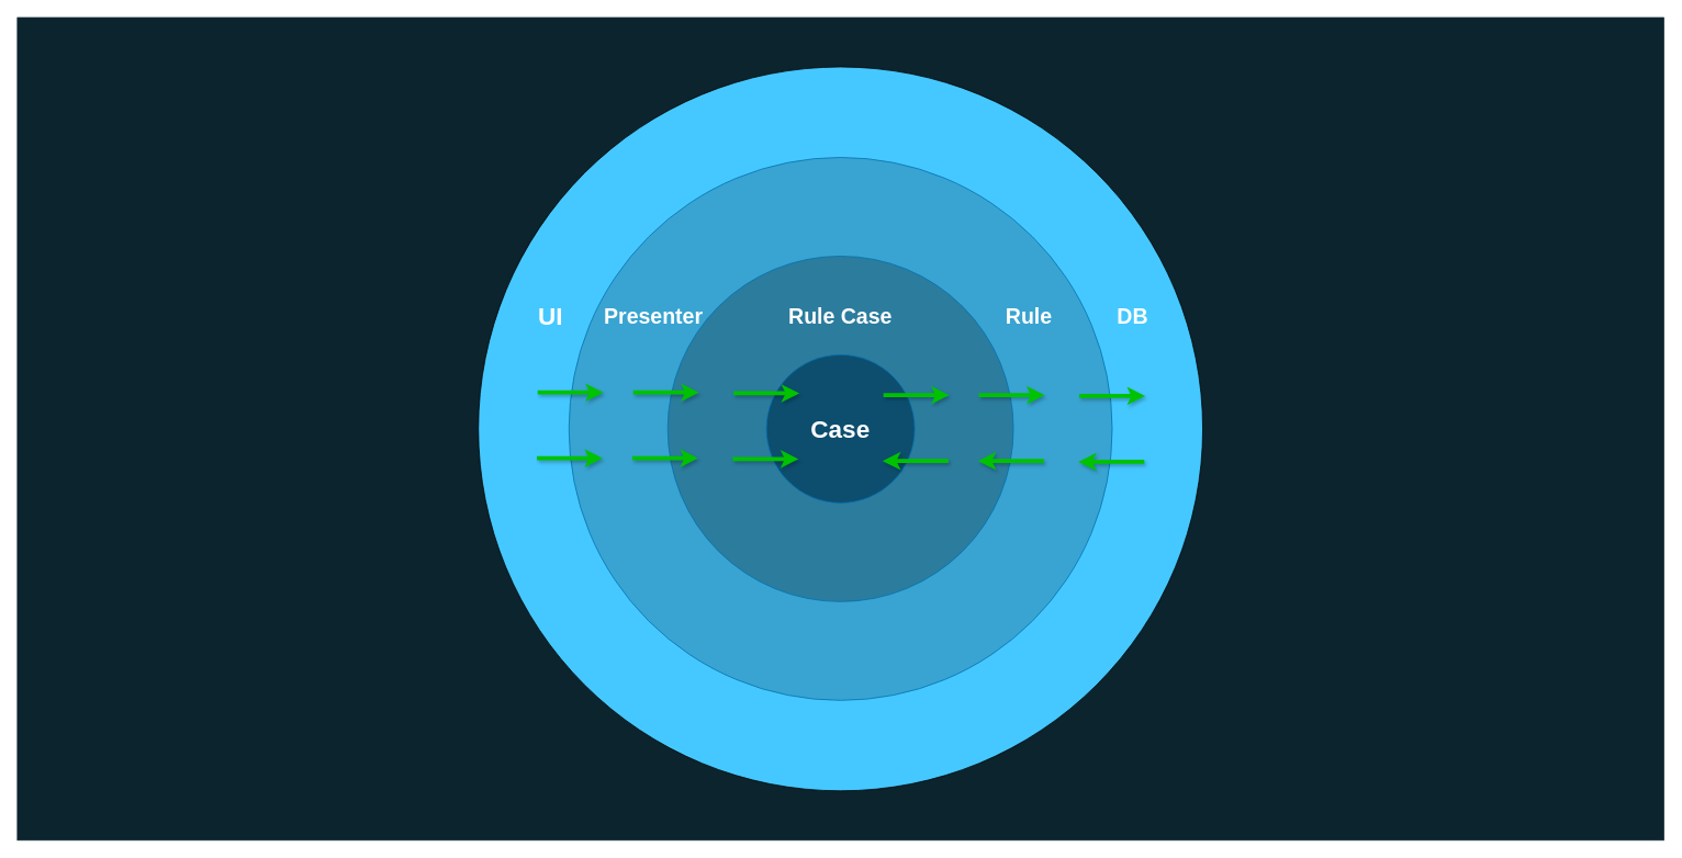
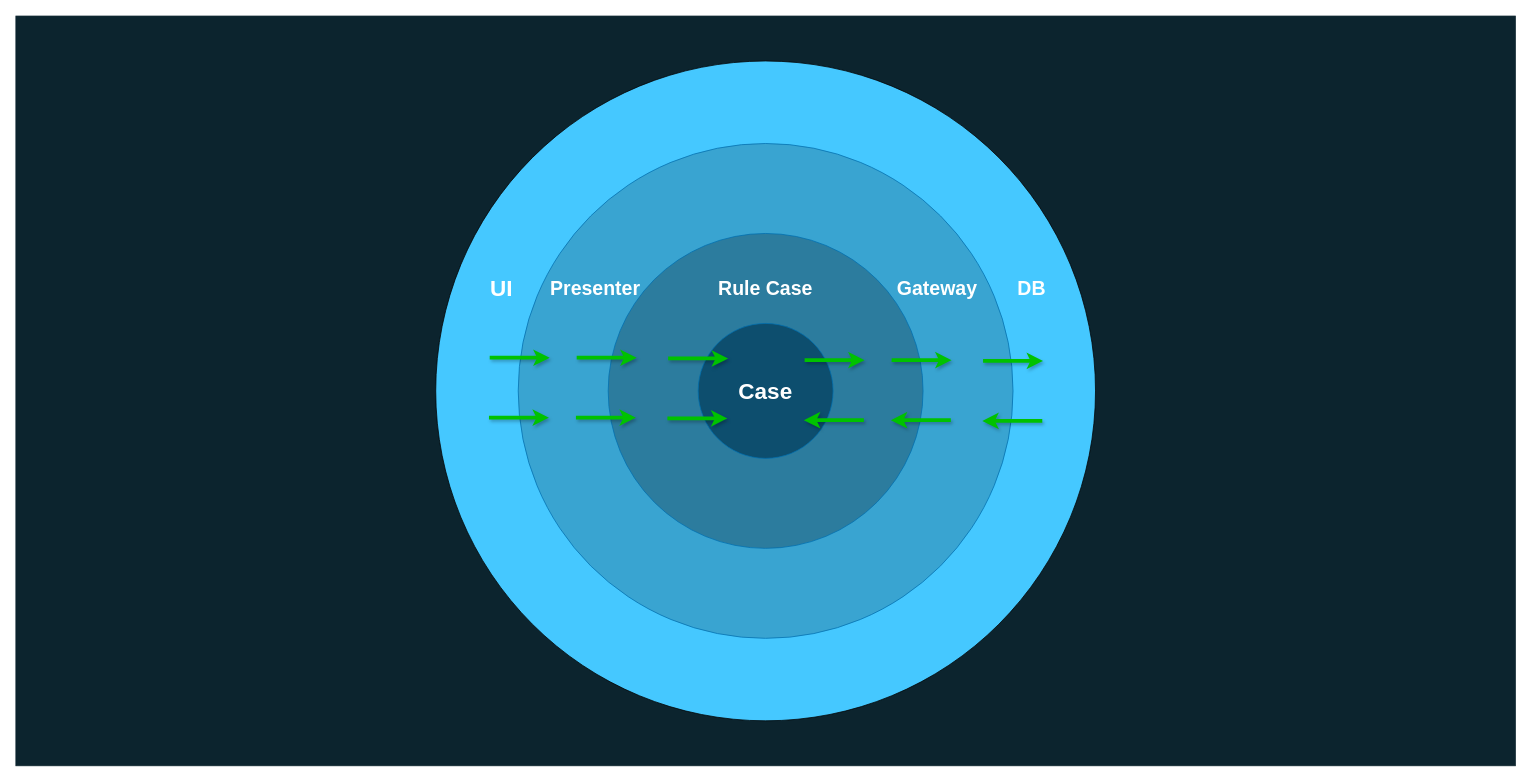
  <mxCell id="0" />
  <mxCell id="1" parent="0" />
  <mxCell id="2" value="" style="rounded=0;whiteSpace=wrap;html=1;fillColor=#0C242E;fontSize=30;fontColor=#FFFFFF;strokeColor=#0C242E;" parent="1" vertex="1"><mxGeometry x="20" y="20.88" width="2000" height="1000" as="geometry" /></mxCell>
  <mxCell id="3" value="" style="ellipse;whiteSpace=wrap;html=1;aspect=fixed;fillColor=#45C8FF;fontSize=30;labelPosition=center;verticalLabelPosition=top;align=center;verticalAlign=bottom;" parent="1" vertex="1"><mxGeometry x="580" y="80.88" width="880" height="880" as="geometry" /></mxCell>
  <mxCell id="4" value="" style="ellipse;whiteSpace=wrap;html=1;aspect=fixed;fillColor=#39A4D1;fontSize=30;labelPosition=center;verticalLabelPosition=top;align=center;verticalAlign=bottom;fontStyle=0;strokeColor=#006EAF;fontColor=#ffffff;" parent="1" vertex="1"><mxGeometry x="690" y="190.88" width="660" height="660" as="geometry" /></mxCell>
  <mxCell id="5" value="" style="ellipse;whiteSpace=wrap;html=1;aspect=fixed;fillColor=#2C7C9E;fontSize=30;labelPosition=center;verticalLabelPosition=top;align=center;verticalAlign=bottom;strokeColor=#006EAF;fontColor=#ffffff;" parent="1" vertex="1"><mxGeometry x="810" y="310.88" width="420" height="420" as="geometry" /></mxCell>
  <mxCell id="6" value="Case" style="ellipse;whiteSpace=wrap;html=1;aspect=fixed;fillColor=#0D4E6E;fontSize=30;fontStyle=1;strokeColor=#006EAF;fontColor=#ffffff;" parent="1" vertex="1"><mxGeometry x="930" y="430.88" width="180" height="180" as="geometry" /></mxCell>
  <mxCell id="7" value="Rule Case" style="text;html=1;strokeColor=none;fillColor=none;align=center;verticalAlign=middle;whiteSpace=wrap;rounded=0;fontSize=26;fontStyle=1;fontColor=#FFFFFF;" parent="1" vertex="1"><mxGeometry x="935" y="348.88" width="170" height="70" as="geometry" /></mxCell>
  <mxCell id="8" value="Presenter" style="text;html=1;strokeColor=none;fillColor=none;align=center;verticalAlign=middle;whiteSpace=wrap;rounded=0;fontSize=26;fontStyle=1;fontColor=#FFFFFF;" parent="1" vertex="1"><mxGeometry x="708" y="343.88" width="170" height="80" as="geometry" /></mxCell>
- <mxCell id="9" value="Rule" style="text;html=1;strokeColor=none;fillColor=none;align=center;verticalAlign=middle;whiteSpace=wrap;rounded=0;fontSize=26;fontStyle=1;fontColor=#FFFFFF;" parent="1" vertex="1"><mxGeometry x="1190" y="343.88" width="118" height="80" as="geometry" /></mxCell>
+ <mxCell id="9" value="Gateway" style="text;html=1;strokeColor=none;fillColor=none;align=center;verticalAlign=middle;whiteSpace=wrap;rounded=0;fontSize=26;fontStyle=1;fontColor=#FFFFFF;" parent="1" vertex="1"><mxGeometry x="1190" y="343.88" width="118" height="80" as="geometry" /></mxCell>
  <mxCell id="10" value="DB" style="text;html=1;strokeColor=none;fillColor=none;align=center;verticalAlign=middle;whiteSpace=wrap;rounded=0;fontSize=26;fontStyle=1;fontColor=#FFFFFF;" parent="1" vertex="1"><mxGeometry x="1320" y="358.88" width="110" height="50" as="geometry" /></mxCell>
  <mxCell id="11" value="UI" style="text;html=1;strokeColor=none;fillColor=none;align=center;verticalAlign=middle;whiteSpace=wrap;rounded=0;fontSize=30;fontStyle=1;fontColor=#FFFFFF;" parent="1" vertex="1"><mxGeometry x="628" y="343.88" width="80" height="80" as="geometry" /></mxCell>
  <mxCell id="12" value="" style="endArrow=classic;html=1;fontSize=30;endFill=1;strokeWidth=5;strokeColor=#00C200;shadow=1;" parent="1" edge="1"><mxGeometry width="50" height="50" relative="1" as="geometry"><mxPoint x="1151" y="559.88" as="sourcePoint" /><mxPoint x="1071" y="559.88" as="targetPoint" /></mxGeometry></mxCell>
  <mxCell id="13" value="" style="endArrow=classic;html=1;fontSize=30;endFill=1;strokeWidth=5;strokeColor=#00C200;shadow=1;" parent="1" edge="1"><mxGeometry width="50" height="50" relative="1" as="geometry"><mxPoint x="1267" y="559.88" as="sourcePoint" /><mxPoint x="1187" y="559.88" as="targetPoint" /></mxGeometry></mxCell>
  <mxCell id="14" value="" style="endArrow=classic;html=1;fontSize=30;endFill=1;strokeWidth=5;strokeColor=#00C200;shadow=1;" parent="1" edge="1"><mxGeometry width="50" height="50" relative="1" as="geometry"><mxPoint x="1389" y="560.88" as="sourcePoint" /><mxPoint x="1309" y="560.88" as="targetPoint" /></mxGeometry></mxCell>
  <mxCell id="15" value="" style="endArrow=none;html=1;fontSize=30;endFill=0;strokeWidth=5;strokeColor=#00C200;startArrow=classic;startFill=0;shadow=1;" parent="1" edge="1"><mxGeometry width="50" height="50" relative="1" as="geometry"><mxPoint x="731" y="556.59" as="sourcePoint" /><mxPoint x="651" y="556.59" as="targetPoint" /></mxGeometry></mxCell>
  <mxCell id="16" value="" style="endArrow=none;html=1;fontSize=30;endFill=0;strokeWidth=5;strokeColor=#00C200;startArrow=classic;startFill=0;shadow=1;" parent="1" edge="1"><mxGeometry width="50" height="50" relative="1" as="geometry"><mxPoint x="847" y="556.59" as="sourcePoint" /><mxPoint x="767" y="556.59" as="targetPoint" /></mxGeometry></mxCell>
  <mxCell id="17" value="" style="endArrow=none;html=1;fontSize=30;endFill=0;strokeWidth=5;strokeColor=#00C200;startArrow=classic;startFill=0;shadow=1;" parent="1" edge="1"><mxGeometry width="50" height="50" relative="1" as="geometry"><mxPoint x="969" y="557.59" as="sourcePoint" /><mxPoint x="889" y="557.59" as="targetPoint" /></mxGeometry></mxCell>
  <mxCell id="18" value="" style="endArrow=none;html=1;fontSize=30;endFill=0;strokeWidth=5;strokeColor=#00C200;startArrow=classic;startFill=0;fontColor=#00C200;shadow=1;" parent="1" edge="1"><mxGeometry width="50" height="50" relative="1" as="geometry"><mxPoint x="1152" y="479.88" as="sourcePoint" /><mxPoint x="1072" y="479.88" as="targetPoint" /></mxGeometry></mxCell>
  <mxCell id="19" value="" style="endArrow=none;html=1;fontSize=30;endFill=0;strokeWidth=5;strokeColor=#00C200;startArrow=classic;startFill=0;fontColor=#00C200;shadow=1;" parent="1" edge="1"><mxGeometry width="50" height="50" relative="1" as="geometry"><mxPoint x="1268" y="479.88" as="sourcePoint" /><mxPoint x="1188" y="479.88" as="targetPoint" /></mxGeometry></mxCell>
  <mxCell id="20" value="" style="endArrow=none;html=1;fontSize=30;endFill=0;strokeWidth=5;strokeColor=#00C200;startArrow=classic;startFill=0;fontColor=#00C200;shadow=1;" parent="1" edge="1"><mxGeometry width="50" height="50" relative="1" as="geometry"><mxPoint x="1390" y="480.88" as="sourcePoint" /><mxPoint x="1310" y="480.88" as="targetPoint" /></mxGeometry></mxCell>
  <mxCell id="21" value="" style="endArrow=none;html=1;fontSize=30;endFill=0;strokeWidth=5;strokeColor=#00C200;startArrow=classic;startFill=0;shadow=1;" parent="1" edge="1"><mxGeometry width="50" height="50" relative="1" as="geometry"><mxPoint x="732" y="476.59" as="sourcePoint" /><mxPoint x="652" y="476.59" as="targetPoint" /></mxGeometry></mxCell>
  <mxCell id="22" value="" style="endArrow=none;html=1;fontSize=30;endFill=0;strokeWidth=5;strokeColor=#00C200;startArrow=classic;startFill=0;shadow=1;" parent="1" edge="1"><mxGeometry width="50" height="50" relative="1" as="geometry"><mxPoint x="848" y="476.59" as="sourcePoint" /><mxPoint x="768" y="476.59" as="targetPoint" /></mxGeometry></mxCell>
  <mxCell id="23" value="" style="endArrow=none;html=1;fontSize=30;endFill=0;strokeWidth=5;strokeColor=#00C200;startArrow=classic;startFill=0;shadow=1;" parent="1" edge="1"><mxGeometry width="50" height="50" relative="1" as="geometry"><mxPoint x="970" y="477.59" as="sourcePoint" /><mxPoint x="890" y="477.59" as="targetPoint" /></mxGeometry></mxCell>
